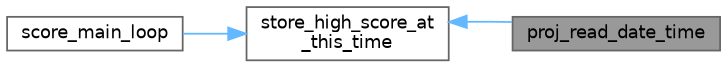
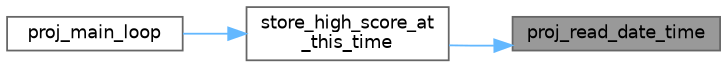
  digraph {
    rankdir=RL
    node [color=grey40 fillcolor=white fontname=Helvetica fontsize=10 shape=box style=filled]
    edge [color=steelblue1 dir=back fontname=Helvetica fontsize=10 labelfontname=Helvetica labelfontsize=10 style=solid]
    n1 [color=gray40 fillcolor=grey60 fontcolor=black height=0.2 label=proj_read_date_time width=0.4]
    n2 [height=0.2 label="store_high_score_at\l_this_time" width=0.4]
-   n3 [height=0.2 label=score_main_loop width=0.4]
-   n2 -> n1
+   n3 [height=0.2 label=proj_main_loop width=0.4]
+   n1 -> n2
    n2 -> n3
  }
